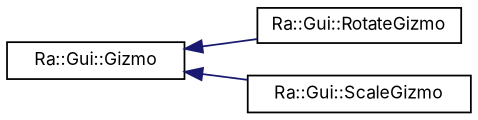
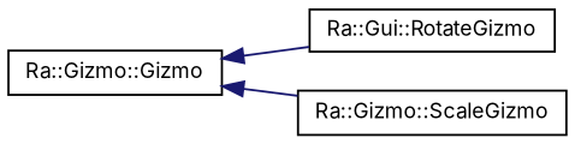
  digraph {
    fontname=Inter
    rankdir=LR
    node [color=black fillcolor=white fontname=Inter fontsize=10 shape=record style=filled]
    edge [color=midnightblue dir=back fontname=Inter fontsize=10 labelfontname=Helvetica labelfontsize=10 style=solid]
-   n1 [height=0.2 label="Ra::Gui::Gizmo" width=0.4]
+   n1 [height=0.2 label="Ra::Gizmo::Gizmo" width=0.4]
    n2 [height=0.2 label="Ra::Gui::RotateGizmo" width=0.4]
-   n3 [height=0.2 label="Ra::Gui::ScaleGizmo" width=0.4]
+   n3 [height=0.2 label="Ra::Gizmo::ScaleGizmo" width=0.4]
    n1 -> n2
    n1 -> n3
  }
